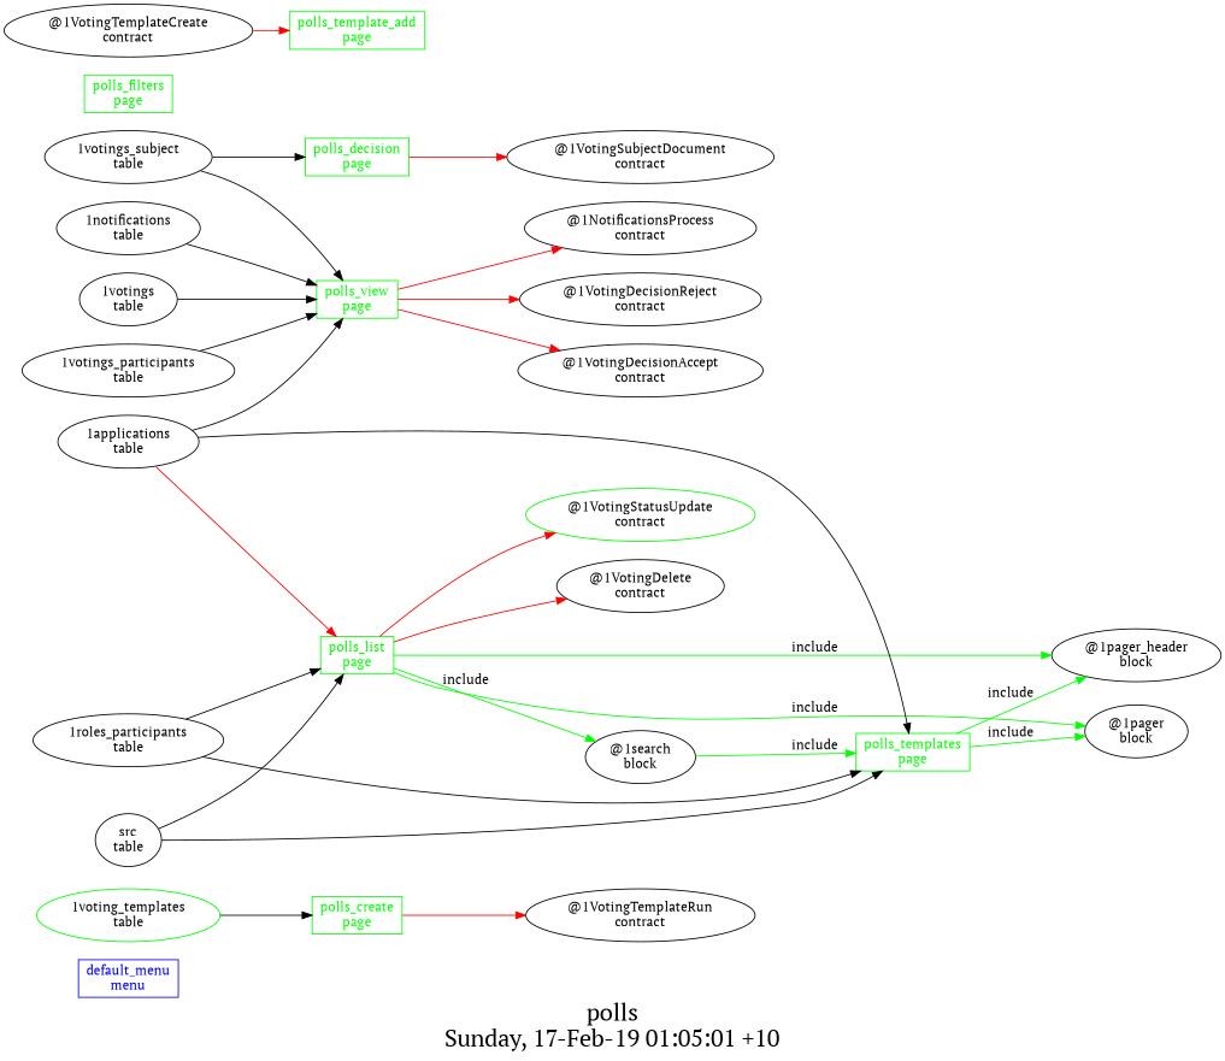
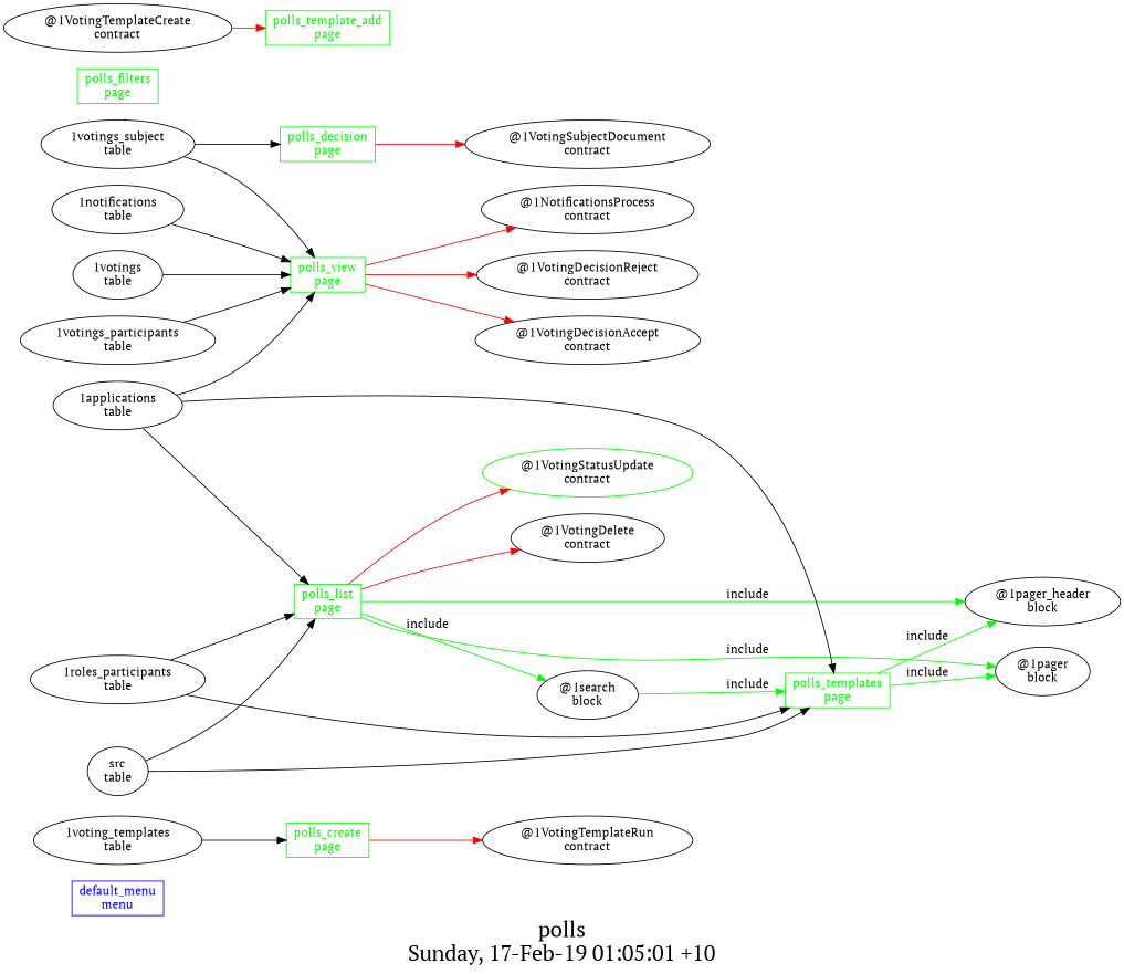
  digraph {
    fontname="PT Serif"
    fontsize=24
    label="polls\nSunday, 17-Feb-19 01:05:01 +10"
    nojustify=true
    ordering=out
    rankdir=LR
    node [fontname="PT Serif"]
    edge [fontname="PT Serif"]
    "default_menu\nmenu" [color=blue fontcolor=blue group=menus shape=record]
    "polls_create\npage" [color=green fontcolor=green group=pages shape=record]
    "@1VotingTemplateRun\ncontract"
-   "1voting_templates\ntable" [color=green]
+   "1voting_templates\ntable"
    "polls_decision\npage" [color=green fontcolor=green group=pages shape=record]
    "@1VotingSubjectDocument\ncontract"
    "1votings_subject\ntable"
    "polls_view\npage" [color=green fontcolor=green group=pages shape=record]
    "@1NotificationsProcess\ncontract"
    "@1VotingDecisionReject\ncontract"
    "@1VotingDecisionAccept\ncontract"
    "polls_filters\npage" [color=green fontcolor=green group=pages shape=record]
    "polls_list\npage" [color=green fontcolor=green group=pages shape=record]
    "@1VotingStatusUpdate\ncontract" [color=green]
    "@1VotingDelete\ncontract"
    "@1pager_header\nblock"
    "@1search\nblock"
    "@1pager\nblock"
    "polls_templates\npage" [color=green fontcolor=green group=pages shape=record]
    "1applications\ntable"
    "1roles_participants\ntable"
    "src\ntable"
    "polls_template_add\npage" [color=green fontcolor=green group=pages shape=record]
    "@1VotingTemplateCreate\ncontract"
    "1notifications\ntable"
    "1votings\ntable"
    "1votings_participants\ntable"
    "polls_create\npage" -> "@1VotingTemplateRun\ncontract" [color=red]
    "1voting_templates\ntable" -> "polls_create\npage"
    "polls_decision\npage" -> "@1VotingSubjectDocument\ncontract" [color=red]
    "1votings_subject\ntable" -> "polls_decision\npage"
    "1votings_subject\ntable" -> "polls_view\npage"
    "polls_view\npage" -> "@1NotificationsProcess\ncontract" [color=red]
    "polls_view\npage" -> "@1VotingDecisionReject\ncontract" [color=red]
    "polls_view\npage" -> "@1VotingDecisionAccept\ncontract" [color=red]
    "polls_list\npage" -> "@1VotingStatusUpdate\ncontract" [color=red]
    "polls_list\npage" -> "@1VotingDelete\ncontract" [color=red]
    "polls_list\npage" -> "@1pager_header\nblock" [color=green label=include]
    "polls_list\npage" -> "@1search\nblock" [color=green label=include]
    "polls_list\npage" -> "@1pager\nblock" [color=green label=include]
    "@1search\nblock" -> "polls_templates\npage" [color=green label=include]
    "polls_templates\npage" -> "@1pager_header\nblock" [color=green label=include]
    "polls_templates\npage" -> "@1pager\nblock" [color=green label=include]
    "1applications\ntable" -> "polls_view\npage"
-   "1applications\ntable" -> "polls_list\npage" [color=red]
+   "1applications\ntable" -> "polls_list\npage"
    "1applications\ntable" -> "polls_templates\npage"
    "1roles_participants\ntable" -> "polls_list\npage"
    "1roles_participants\ntable" -> "polls_templates\npage"
    "src\ntable" -> "polls_list\npage"
    "src\ntable" -> "polls_templates\npage"
    "@1VotingTemplateCreate\ncontract" -> "polls_template_add\npage" [color=red]
    "1notifications\ntable" -> "polls_view\npage"
    "1votings\ntable" -> "polls_view\npage"
    "1votings_participants\ntable" -> "polls_view\npage"
  }
